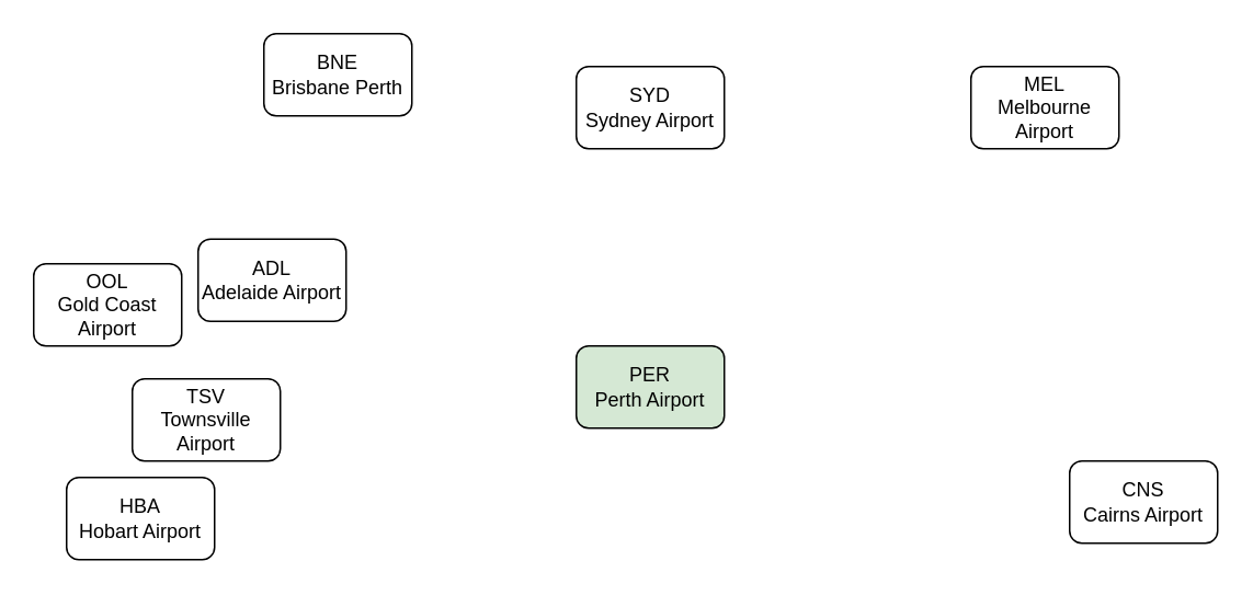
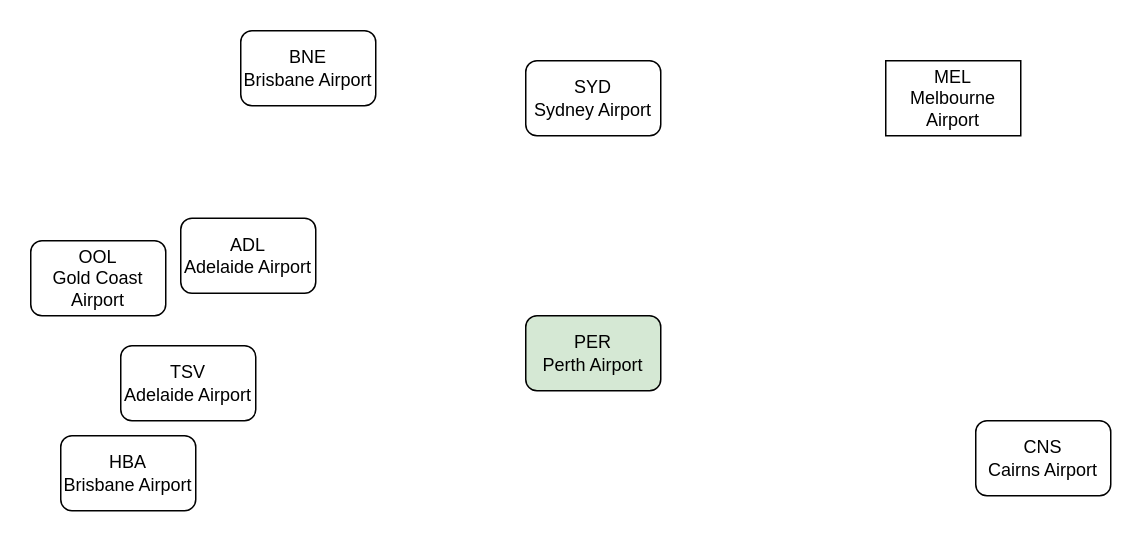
  <mxCell id="0" />
  <mxCell id="1" parent="0" />
  <mxCell id="2" value="SYD&lt;br&gt;Sydney Airport" style="rounded=1;whiteSpace=wrap;html=1;" vertex="1" parent="1"><mxGeometry x="350" y="40" width="90" height="50" as="geometry" /></mxCell>
  <mxCell id="3" value="PER&lt;br&gt;Perth Airport" style="rounded=1;whiteSpace=wrap;html=1;fillColor=#d5e8d4;" vertex="1" parent="1"><mxGeometry x="350" y="210" width="90" height="50" as="geometry" /></mxCell>
- <mxCell id="4" value="MEL&lt;br&gt;Melbourne Airport" style="rounded=1;whiteSpace=wrap;html=1;" vertex="1" parent="1"><mxGeometry x="590" y="40" width="90" height="50" as="geometry" /></mxCell>
- <mxCell id="5" value="BNE&lt;br&gt;Brisbane Perth" style="rounded=1;whiteSpace=wrap;html=1;" vertex="1" parent="1"><mxGeometry x="160" y="20" width="90" height="50" as="geometry" /></mxCell>
+ <mxCell id="4" value="MEL&lt;br&gt;Melbourne Airport" style="whiteSpace=wrap;html=1;rounded=0;" vertex="1" parent="1"><mxGeometry x="590" y="40" width="90" height="50" as="geometry" /></mxCell>
+ <mxCell id="5" value="BNE&lt;br&gt;Brisbane Airport" style="rounded=1;whiteSpace=wrap;html=1;" vertex="1" parent="1"><mxGeometry x="160" y="20" width="90" height="50" as="geometry" /></mxCell>
  <mxCell id="6" value="OOL&lt;br&gt;Gold Coast Airport" style="rounded=1;whiteSpace=wrap;html=1;" vertex="1" parent="1"><mxGeometry x="20" y="160" width="90" height="50" as="geometry" /></mxCell>
  <mxCell id="7" value="ADL&lt;br&gt;Adelaide Airport" style="rounded=1;whiteSpace=wrap;html=1;" vertex="1" parent="1"><mxGeometry x="120" y="145" width="90" height="50" as="geometry" /></mxCell>
- <mxCell id="8" value="TSV&lt;br&gt;Townsville Airport" style="rounded=1;whiteSpace=wrap;html=1;" vertex="1" parent="1"><mxGeometry x="80" y="230" width="90" height="50" as="geometry" /></mxCell>
+ <mxCell id="8" value="TSV&lt;br&gt;Adelaide Airport" style="rounded=1;whiteSpace=wrap;html=1;" vertex="1" parent="1"><mxGeometry x="80" y="230" width="90" height="50" as="geometry" /></mxCell>
  <mxCell id="9" value="CNS&lt;br&gt;Cairns Airport" style="rounded=1;whiteSpace=wrap;html=1;" vertex="1" parent="1"><mxGeometry x="650" y="280" width="90" height="50" as="geometry" /></mxCell>
- <mxCell id="10" value="HBA&lt;br&gt;Hobart Airport" style="rounded=1;whiteSpace=wrap;html=1;" vertex="1" parent="1"><mxGeometry x="40" y="290" width="90" height="50" as="geometry" /></mxCell>
+ <mxCell id="10" value="HBA&lt;br&gt;Brisbane Airport" style="rounded=1;whiteSpace=wrap;html=1;" vertex="1" parent="1"><mxGeometry x="40" y="290" width="90" height="50" as="geometry" /></mxCell>
